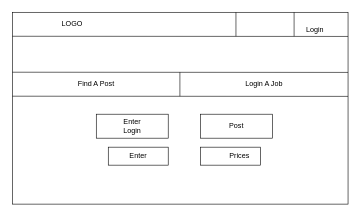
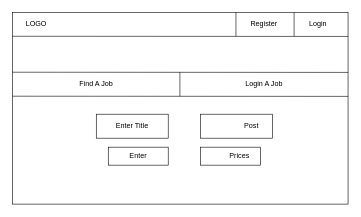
  <mxCell id="0" />
  <mxCell id="1" parent="0" />
  <mxCell id="2" value="" style="rounded=0;whiteSpace=wrap;html=1;" vertex="1" parent="1"><mxGeometry x="20" y="20" width="560" height="320" as="geometry" /></mxCell>
  <mxCell id="3" value="" style="endArrow=none;html=1;entryX=1;entryY=0.126;entryDx=0;entryDy=0;entryPerimeter=0;" edge="1" parent="1" target="2"><mxGeometry width="50" height="50" relative="1" as="geometry"><mxPoint x="20" y="60" as="sourcePoint" /><mxPoint x="70" y="10" as="targetPoint" /></mxGeometry></mxCell>
- <mxCell id="4" value="LOGO" style="text;html=1;strokeColor=none;fillColor=none;align=center;verticalAlign=middle;whiteSpace=wrap;rounded=0;" vertex="1" parent="1"><mxGeometry x="100" y="30" width="40" height="20" as="geometry" /></mxCell>
+ <mxCell id="4" value="LOGO" style="text;html=1;strokeColor=none;fillColor=none;align=center;verticalAlign=middle;whiteSpace=wrap;rounded=0;" vertex="1" parent="1"><mxGeometry x="40" y="30" width="40" height="20" as="geometry" /></mxCell>
  <mxCell id="5" value="" style="endArrow=none;html=1;" edge="1" parent="1"><mxGeometry width="50" height="50" relative="1" as="geometry"><mxPoint x="393" y="60" as="sourcePoint" /><mxPoint x="393" y="20" as="targetPoint" /></mxGeometry></mxCell>
  <mxCell id="6" value="" style="endArrow=none;html=1;" edge="1" parent="1"><mxGeometry width="50" height="50" relative="1" as="geometry"><mxPoint x="490" y="60" as="sourcePoint" /><mxPoint x="490" y="20" as="targetPoint" /></mxGeometry></mxCell>
- <mxCell id="8" value="Login" style="text;html=1;strokeColor=none;fillColor=none;align=center;verticalAlign=middle;whiteSpace=wrap;rounded=0;" vertex="1" parent="1"><mxGeometry x="505" y="40" width="40" height="20" as="geometry" /></mxCell>
+ <mxCell id="7" value="Register" style="text;html=1;strokeColor=none;fillColor=none;align=center;verticalAlign=middle;whiteSpace=wrap;rounded=0;" vertex="1" parent="1"><mxGeometry x="420" y="30" width="40" height="20" as="geometry" /></mxCell>
+ <mxCell id="8" value="Login" style="text;html=1;strokeColor=none;fillColor=none;align=center;verticalAlign=middle;whiteSpace=wrap;rounded=0;" vertex="1" parent="1"><mxGeometry x="510" y="30" width="40" height="20" as="geometry" /></mxCell>
  <mxCell id="9" value="" style="endArrow=none;html=1;entryX=1;entryY=0.126;entryDx=0;entryDy=0;entryPerimeter=0;" edge="1" parent="1"><mxGeometry width="50" height="50" relative="1" as="geometry"><mxPoint x="20" y="120" as="sourcePoint" /><mxPoint x="580" y="120.32" as="targetPoint" /></mxGeometry></mxCell>
  <mxCell id="10" value="" style="endArrow=none;html=1;entryX=1;entryY=0.126;entryDx=0;entryDy=0;entryPerimeter=0;" edge="1" parent="1"><mxGeometry width="50" height="50" relative="1" as="geometry"><mxPoint x="20" y="160" as="sourcePoint" /><mxPoint x="580" y="160.32" as="targetPoint" /></mxGeometry></mxCell>
  <mxCell id="11" value="" style="endArrow=none;html=1;" edge="1" parent="1"><mxGeometry width="50" height="50" relative="1" as="geometry"><mxPoint x="403" y="30" as="sourcePoint" /><mxPoint x="403" y="30" as="targetPoint" /></mxGeometry></mxCell>
  <mxCell id="12" value="" style="endArrow=none;html=1;" edge="1" parent="1"><mxGeometry width="50" height="50" relative="1" as="geometry"><mxPoint x="299.5" y="160" as="sourcePoint" /><mxPoint x="299.5" y="120" as="targetPoint" /><Array as="points"><mxPoint x="299.5" y="160" /></Array></mxGeometry></mxCell>
  <mxCell id="13" value="" style="rounded=0;whiteSpace=wrap;html=1;" vertex="1" parent="1"><mxGeometry x="160" y="190" width="120" height="40" as="geometry" /></mxCell>
  <mxCell id="14" value="" style="rounded=0;whiteSpace=wrap;html=1;" vertex="1" parent="1"><mxGeometry x="334" y="190" width="120" height="40" as="geometry" /></mxCell>
  <mxCell id="15" value="" style="rounded=0;whiteSpace=wrap;html=1;" vertex="1" parent="1"><mxGeometry x="180" y="245" width="100" height="30" as="geometry" /></mxCell>
  <mxCell id="16" value="" style="rounded=0;whiteSpace=wrap;html=1;" vertex="1" parent="1"><mxGeometry x="334" y="245" width="100" height="30" as="geometry" /></mxCell>
- <mxCell id="17" value="Enter Login" style="text;html=1;strokeColor=none;fillColor=none;align=center;verticalAlign=middle;whiteSpace=wrap;rounded=0;" vertex="1" parent="1"><mxGeometry x="190" y="200" width="60" height="20" as="geometry" /></mxCell>
- <mxCell id="18" value="Post" style="text;html=1;strokeColor=none;fillColor=none;align=center;verticalAlign=middle;whiteSpace=wrap;rounded=0;" vertex="1" parent="1"><mxGeometry x="374" y="200" width="40" height="20" as="geometry" /></mxCell>
+ <mxCell id="17" value="Enter Title" style="text;html=1;strokeColor=none;fillColor=none;align=center;verticalAlign=middle;whiteSpace=wrap;rounded=0;" vertex="1" parent="1"><mxGeometry x="190" y="200" width="60" height="20" as="geometry" /></mxCell>
+ <mxCell id="18" value="Post" style="text;html=1;strokeColor=none;fillColor=none;align=center;verticalAlign=middle;whiteSpace=wrap;rounded=0;" vertex="1" parent="1"><mxGeometry x="399" y="200" width="40" height="20" as="geometry" /></mxCell>
  <mxCell id="19" value="Enter" style="text;html=1;strokeColor=none;fillColor=none;align=center;verticalAlign=middle;whiteSpace=wrap;rounded=0;" vertex="1" parent="1"><mxGeometry x="210" y="250" width="40" height="20" as="geometry" /></mxCell>
  <mxCell id="20" value="Prices" style="text;html=1;strokeColor=none;fillColor=none;align=center;verticalAlign=middle;whiteSpace=wrap;rounded=0;" vertex="1" parent="1"><mxGeometry x="379" y="250" width="40" height="20" as="geometry" /></mxCell>
- <mxCell id="21" value="Find A Post" style="text;html=1;strokeColor=none;fillColor=none;align=center;verticalAlign=middle;whiteSpace=wrap;rounded=0;" vertex="1" parent="1"><mxGeometry x="110" y="130" width="100" height="20" as="geometry" /></mxCell>
+ <mxCell id="21" value="Find A Job" style="text;html=1;strokeColor=none;fillColor=none;align=center;verticalAlign=middle;whiteSpace=wrap;rounded=0;" vertex="1" parent="1"><mxGeometry x="110" y="130" width="100" height="20" as="geometry" /></mxCell>
  <mxCell id="22" value="Login A Job" style="text;html=1;strokeColor=none;fillColor=none;align=center;verticalAlign=middle;whiteSpace=wrap;rounded=0;" vertex="1" parent="1"><mxGeometry x="390" y="130" width="100" height="20" as="geometry" /></mxCell>
